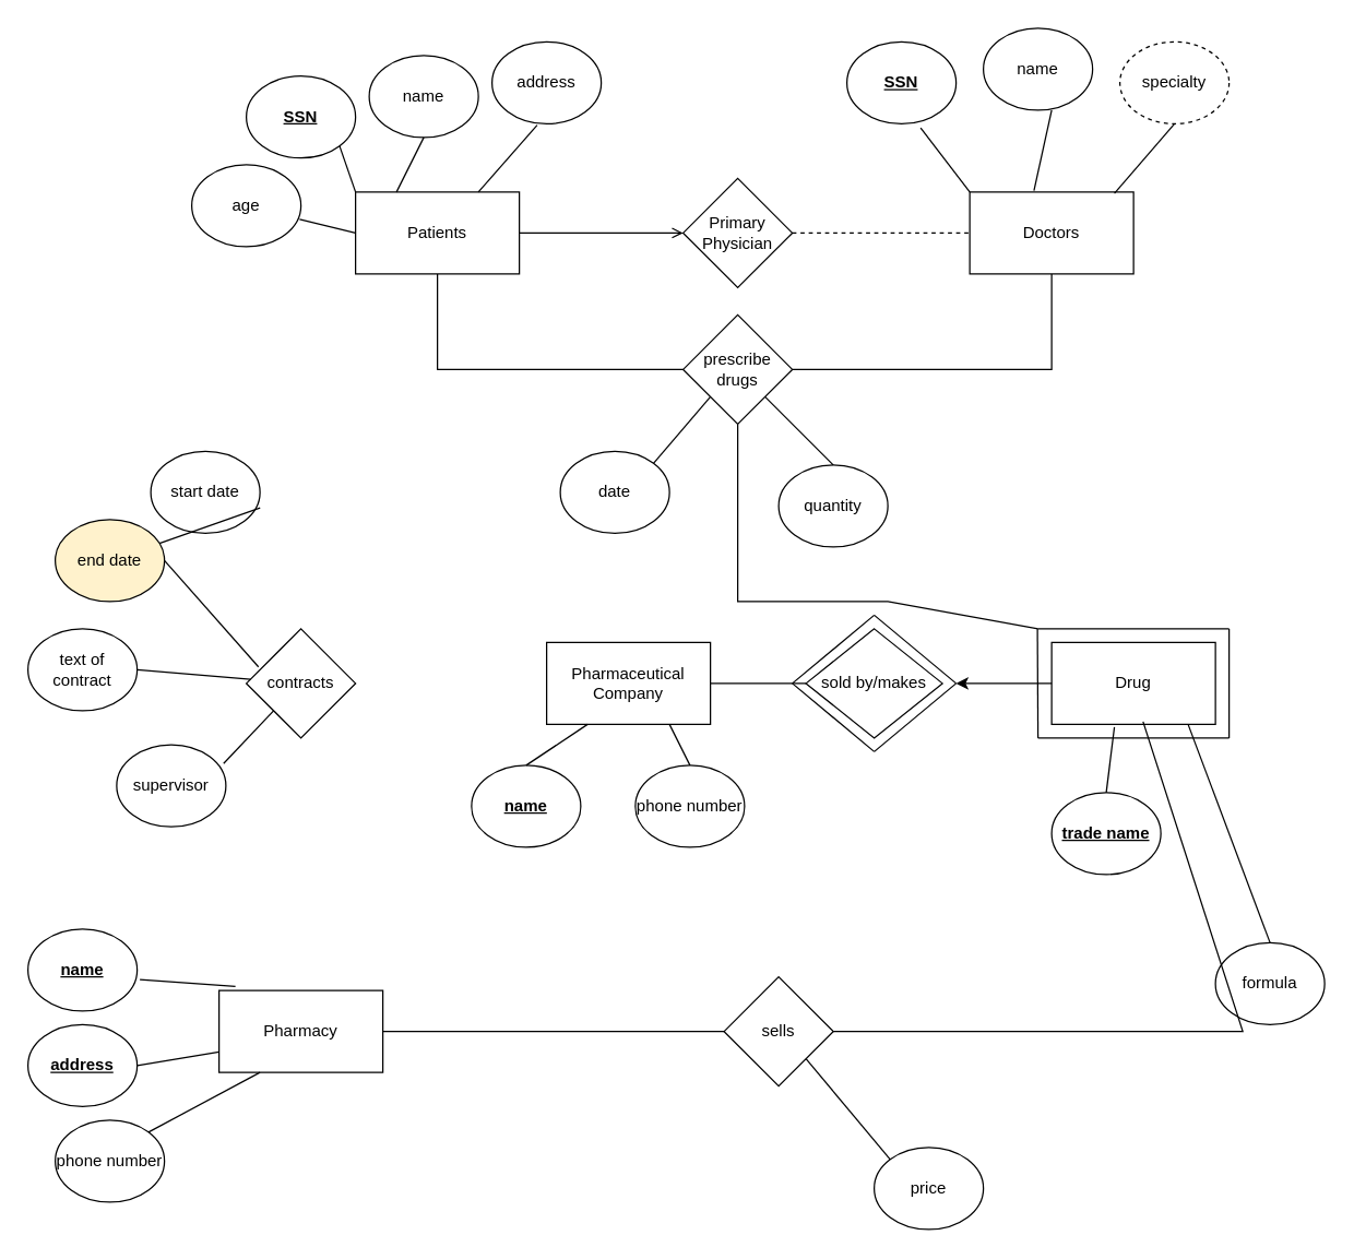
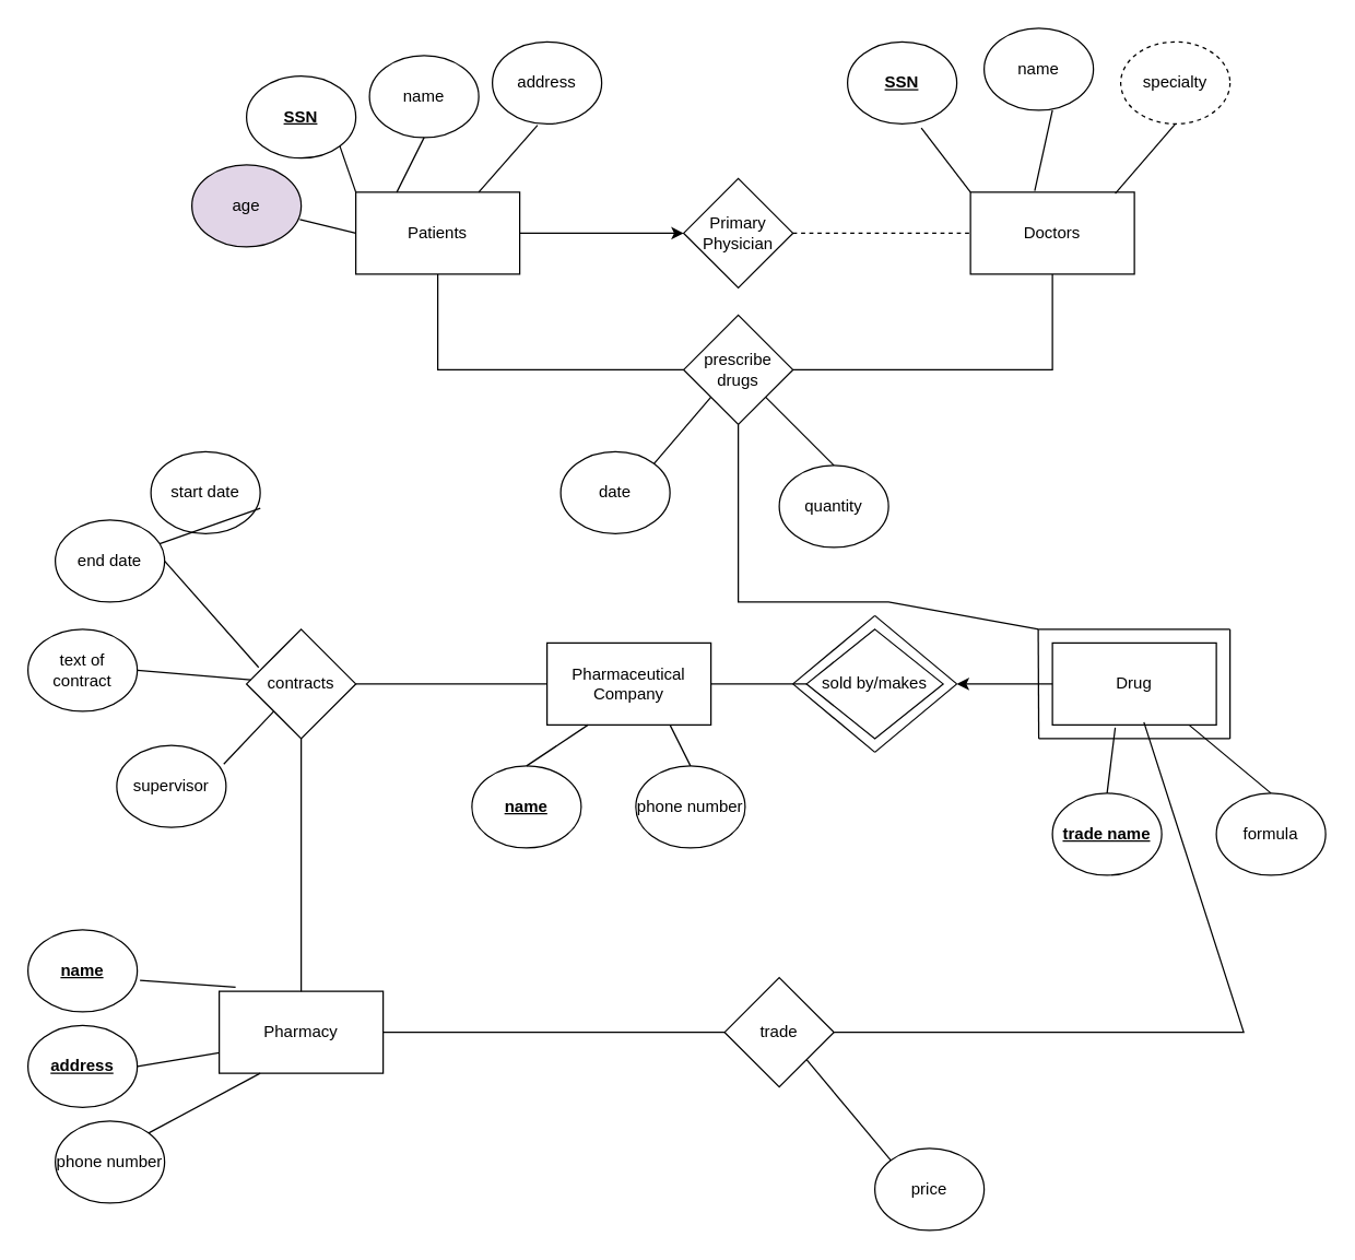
  <mxCell id="0" />
  <mxCell id="1" parent="0" />
  <mxCell id="2" value="Patients" style="rounded=0;whiteSpace=wrap;html=1;" parent="1" vertex="1"><mxGeometry x="260" y="140" width="120" height="60" as="geometry" /></mxCell>
  <mxCell id="3" value="&lt;b&gt;&lt;u&gt;SSN&lt;/u&gt;&lt;/b&gt;" style="ellipse;whiteSpace=wrap;html=1;" parent="1" vertex="1"><mxGeometry x="180" y="55" width="80" height="60" as="geometry" /></mxCell>
  <mxCell id="4" value="name" style="ellipse;whiteSpace=wrap;html=1;" parent="1" vertex="1"><mxGeometry x="270" y="40" width="80" height="60" as="geometry" /></mxCell>
  <mxCell id="5" value="address" style="ellipse;whiteSpace=wrap;html=1;" parent="1" vertex="1"><mxGeometry x="360" y="30" width="80" height="60" as="geometry" /></mxCell>
- <mxCell id="6" value="age" style="ellipse;whiteSpace=wrap;html=1;" parent="1" vertex="1"><mxGeometry x="140" y="120" width="80" height="60" as="geometry" /></mxCell>
+ <mxCell id="6" value="age" style="ellipse;whiteSpace=wrap;html=1;fillColor=#e1d5e7;" parent="1" vertex="1"><mxGeometry x="140" y="120" width="80" height="60" as="geometry" /></mxCell>
  <mxCell id="7" value="" style="endArrow=none;html=1;rounded=0;entryX=0.988;entryY=0.667;entryDx=0;entryDy=0;entryPerimeter=0;exitX=0;exitY=0.5;exitDx=0;exitDy=0;" parent="1" source="2" target="6" edge="1"><mxGeometry width="50" height="50" relative="1" as="geometry"><mxPoint x="160" y="240" as="sourcePoint" /><mxPoint x="210" y="190" as="targetPoint" /></mxGeometry></mxCell>
  <mxCell id="8" value="" style="endArrow=none;html=1;rounded=0;entryX=1;entryY=1;entryDx=0;entryDy=0;exitX=0;exitY=0;exitDx=0;exitDy=0;" parent="1" source="2" target="3" edge="1"><mxGeometry width="50" height="50" relative="1" as="geometry"><mxPoint x="250" y="160" as="sourcePoint" /><mxPoint x="300" y="110" as="targetPoint" /></mxGeometry></mxCell>
  <mxCell id="9" value="" style="endArrow=none;html=1;rounded=0;entryX=0.5;entryY=1;entryDx=0;entryDy=0;exitX=0.25;exitY=0;exitDx=0;exitDy=0;" parent="1" source="2" target="4" edge="1"><mxGeometry width="50" height="50" relative="1" as="geometry"><mxPoint x="260" y="150" as="sourcePoint" /><mxPoint x="310" y="100" as="targetPoint" /></mxGeometry></mxCell>
  <mxCell id="10" value="" style="endArrow=none;html=1;rounded=0;exitX=0.75;exitY=0;exitDx=0;exitDy=0;entryX=0.413;entryY=1.017;entryDx=0;entryDy=0;entryPerimeter=0;" parent="1" source="2" target="5" edge="1"><mxGeometry width="50" height="50" relative="1" as="geometry"><mxPoint x="350" y="140" as="sourcePoint" /><mxPoint x="400" y="90" as="targetPoint" /></mxGeometry></mxCell>
  <mxCell id="11" value="Doctors" style="rounded=0;whiteSpace=wrap;html=1;" parent="1" vertex="1"><mxGeometry x="710" y="140" width="120" height="60" as="geometry" /></mxCell>
  <mxCell id="12" value="&lt;b&gt;&lt;u&gt;SSN&lt;/u&gt;&lt;/b&gt;" style="ellipse;whiteSpace=wrap;html=1;" parent="1" vertex="1"><mxGeometry x="620" y="30" width="80" height="60" as="geometry" /></mxCell>
  <mxCell id="13" value="name" style="ellipse;whiteSpace=wrap;html=1;" parent="1" vertex="1"><mxGeometry x="720" y="20" width="80" height="60" as="geometry" /></mxCell>
  <mxCell id="14" value="specialty" style="ellipse;whiteSpace=wrap;html=1;dashed=1;" parent="1" vertex="1"><mxGeometry x="820" y="30" width="80" height="60" as="geometry" /></mxCell>
  <mxCell id="15" value="" style="endArrow=none;html=1;rounded=0;entryX=0.675;entryY=1.05;entryDx=0;entryDy=0;entryPerimeter=0;exitX=0;exitY=0;exitDx=0;exitDy=0;" parent="1" source="11" target="12" edge="1"><mxGeometry width="50" height="50" relative="1" as="geometry"><mxPoint x="590" y="160" as="sourcePoint" /><mxPoint x="640" y="110" as="targetPoint" /></mxGeometry></mxCell>
  <mxCell id="16" value="" style="endArrow=none;html=1;rounded=0;entryX=0.625;entryY=1;entryDx=0;entryDy=0;entryPerimeter=0;exitX=0.392;exitY=-0.017;exitDx=0;exitDy=0;exitPerimeter=0;" parent="1" source="11" target="13" edge="1"><mxGeometry width="50" height="50" relative="1" as="geometry"><mxPoint x="740" y="140" as="sourcePoint" /><mxPoint x="790" y="90" as="targetPoint" /></mxGeometry></mxCell>
  <mxCell id="17" value="" style="endArrow=none;html=1;rounded=0;entryX=0.5;entryY=1;entryDx=0;entryDy=0;exitX=0.883;exitY=0.017;exitDx=0;exitDy=0;exitPerimeter=0;" parent="1" source="11" target="14" edge="1"><mxGeometry width="50" height="50" relative="1" as="geometry"><mxPoint x="850" y="140" as="sourcePoint" /><mxPoint x="900" y="90" as="targetPoint" /></mxGeometry></mxCell>
  <mxCell id="18" value="Pharmaceutical Company" style="rounded=0;whiteSpace=wrap;html=1;" parent="1" vertex="1"><mxGeometry x="400" y="470" width="120" height="60" as="geometry" /></mxCell>
  <mxCell id="19" value="phone number" style="ellipse;whiteSpace=wrap;html=1;" parent="1" vertex="1"><mxGeometry x="465" y="560" width="80" height="60" as="geometry" /></mxCell>
  <mxCell id="20" value="&lt;b&gt;&lt;u&gt;name&lt;/u&gt;&lt;/b&gt;" style="ellipse;whiteSpace=wrap;html=1;" parent="1" vertex="1"><mxGeometry x="345" y="560" width="80" height="60" as="geometry" /></mxCell>
  <mxCell id="21" value="" style="endArrow=none;html=1;rounded=0;entryX=0.25;entryY=1;entryDx=0;entryDy=0;exitX=0.5;exitY=0;exitDx=0;exitDy=0;" parent="1" source="20" target="18" edge="1"><mxGeometry width="50" height="50" relative="1" as="geometry"><mxPoint x="265" y="630" as="sourcePoint" /><mxPoint x="315" y="580" as="targetPoint" /></mxGeometry></mxCell>
  <mxCell id="22" value="" style="endArrow=none;html=1;rounded=0;entryX=0.75;entryY=1;entryDx=0;entryDy=0;exitX=0.5;exitY=0;exitDx=0;exitDy=0;" parent="1" source="19" target="18" edge="1"><mxGeometry width="50" height="50" relative="1" as="geometry"><mxPoint x="555" y="670" as="sourcePoint" /><mxPoint x="605" y="620" as="targetPoint" /></mxGeometry></mxCell>
  <mxCell id="23" value="Drug" style="rounded=0;whiteSpace=wrap;html=1;" parent="1" vertex="1"><mxGeometry x="770" y="470" width="120" height="60" as="geometry" /></mxCell>
  <mxCell id="24" value="&lt;b&gt;&lt;u&gt;trade name&lt;/u&gt;&lt;/b&gt;" style="ellipse;whiteSpace=wrap;html=1;" parent="1" vertex="1"><mxGeometry x="770" y="580" width="80" height="60" as="geometry" /></mxCell>
- <mxCell id="25" value="formula" style="ellipse;whiteSpace=wrap;html=1;" parent="1" vertex="1"><mxGeometry x="890" y="690" width="80" height="60" as="geometry" /></mxCell>
+ <mxCell id="25" value="formula" style="ellipse;whiteSpace=wrap;html=1;" parent="1" vertex="1"><mxGeometry x="890" y="580" width="80" height="60" as="geometry" /></mxCell>
  <mxCell id="26" value="" style="endArrow=none;html=1;rounded=0;entryX=0.383;entryY=1.033;entryDx=0;entryDy=0;entryPerimeter=0;exitX=0.5;exitY=0;exitDx=0;exitDy=0;" parent="1" source="24" target="23" edge="1"><mxGeometry width="50" height="50" relative="1" as="geometry"><mxPoint x="750" y="600" as="sourcePoint" /><mxPoint x="800" y="550" as="targetPoint" /></mxGeometry></mxCell>
  <mxCell id="27" value="" style="endArrow=none;html=1;rounded=0;entryX=0.833;entryY=1;entryDx=0;entryDy=0;entryPerimeter=0;exitX=0.5;exitY=0;exitDx=0;exitDy=0;" parent="1" source="25" target="23" edge="1"><mxGeometry width="50" height="50" relative="1" as="geometry"><mxPoint x="920" y="580" as="sourcePoint" /><mxPoint x="900" y="560" as="targetPoint" /></mxGeometry></mxCell>
  <mxCell id="28" value="sold by/makes" style="rhombus;whiteSpace=wrap;html=1;" parent="1" vertex="1"><mxGeometry x="590" y="460" width="100" height="80" as="geometry" /></mxCell>
  <mxCell id="29" value="" style="endArrow=none;html=1;rounded=0;exitX=1;exitY=0.5;exitDx=0;exitDy=0;entryX=0;entryY=0.5;entryDx=0;entryDy=0;" parent="1" source="18" target="28" edge="1"><mxGeometry width="50" height="50" relative="1" as="geometry"><mxPoint x="550" y="515" as="sourcePoint" /><mxPoint x="600" y="465" as="targetPoint" /></mxGeometry></mxCell>
  <mxCell id="30" value="Pharmacy" style="rounded=0;whiteSpace=wrap;html=1;" parent="1" vertex="1"><mxGeometry x="160" y="725" width="120" height="60" as="geometry" /></mxCell>
  <mxCell id="31" value="&lt;b&gt;&lt;u&gt;name&lt;/u&gt;&lt;/b&gt;" style="ellipse;whiteSpace=wrap;html=1;" parent="1" vertex="1"><mxGeometry x="20" y="680" width="80" height="60" as="geometry" /></mxCell>
  <mxCell id="32" value="phone number" style="ellipse;whiteSpace=wrap;html=1;" parent="1" vertex="1"><mxGeometry x="40" y="820" width="80" height="60" as="geometry" /></mxCell>
  <mxCell id="33" value="&lt;b&gt;&lt;u&gt;address&lt;/u&gt;&lt;/b&gt;" style="ellipse;whiteSpace=wrap;html=1;" parent="1" vertex="1"><mxGeometry x="20" y="750" width="80" height="60" as="geometry" /></mxCell>
  <mxCell id="34" value="" style="endArrow=none;html=1;rounded=0;entryX=1.025;entryY=0.617;entryDx=0;entryDy=0;entryPerimeter=0;exitX=0.1;exitY=-0.05;exitDx=0;exitDy=0;exitPerimeter=0;" parent="1" source="30" target="31" edge="1"><mxGeometry width="50" height="50" relative="1" as="geometry"><mxPoint x="160" y="740" as="sourcePoint" /><mxPoint x="210" y="690" as="targetPoint" /></mxGeometry></mxCell>
  <mxCell id="35" value="" style="endArrow=none;html=1;rounded=0;entryX=0;entryY=0.75;entryDx=0;entryDy=0;exitX=1;exitY=0.5;exitDx=0;exitDy=0;" parent="1" source="33" target="30" edge="1"><mxGeometry width="50" height="50" relative="1" as="geometry"><mxPoint x="100" y="810" as="sourcePoint" /><mxPoint x="150" y="760" as="targetPoint" /></mxGeometry></mxCell>
  <mxCell id="36" value="" style="endArrow=none;html=1;rounded=0;entryX=0.25;entryY=1;entryDx=0;entryDy=0;exitX=1;exitY=0;exitDx=0;exitDy=0;" parent="1" source="32" target="30" edge="1"><mxGeometry width="50" height="50" relative="1" as="geometry"><mxPoint y="850" as="sourcePoint" x="120" /><mxPoint x="170" y="800" as="targetPoint" /></mxGeometry></mxCell>
  <mxCell id="37" value="Primary Physician" style="rhombus;whiteSpace=wrap;html=1;" parent="1" vertex="1"><mxGeometry x="500" y="130" width="80" height="80" as="geometry" /></mxCell>
  <mxCell id="38" value="" style="endArrow=classic;html=1;rounded=0;exitX=0;exitY=0.5;exitDx=0;exitDy=0;" parent="1" source="23" edge="1"><mxGeometry width="50" height="50" relative="1" as="geometry"><mxPoint x="700" y="565" as="sourcePoint" /><mxPoint x="700" y="500" as="targetPoint" /></mxGeometry></mxCell>
  <mxCell id="39" value="" style="endArrow=none;html=1;rounded=0;entryX=0;entryY=0.5;entryDx=0;entryDy=0;exitX=1;exitY=0.5;exitDx=0;exitDy=0;dashed=1;" parent="1" source="37" target="11" edge="1"><mxGeometry width="50" height="50" relative="1" as="geometry"><mxPoint x="620" y="210" as="sourcePoint" /><mxPoint x="670" y="160" as="targetPoint" /></mxGeometry></mxCell>
- <mxCell id="40" value="" style="endArrow=open;html=1;rounded=0;exitX=1;exitY=0.5;exitDx=0;exitDy=0;entryX=0;entryY=0.5;entryDx=0;entryDy=0;" parent="1" source="2" target="37" edge="1"><mxGeometry width="50" height="50" relative="1" as="geometry"><mxPoint x="400" y="200" as="sourcePoint" /><mxPoint x="450" y="150" as="targetPoint" /></mxGeometry></mxCell>
- <mxCell id="41" value="sells" style="rhombus;whiteSpace=wrap;html=1;" parent="1" vertex="1"><mxGeometry x="530" y="715" width="80" height="80" as="geometry" /></mxCell>
+ <mxCell id="40" value="" style="endArrow=classic;html=1;rounded=0;exitX=1;exitY=0.5;exitDx=0;exitDy=0;entryX=0;entryY=0.5;entryDx=0;entryDy=0;" parent="1" source="2" target="37" edge="1"><mxGeometry width="50" height="50" relative="1" as="geometry"><mxPoint x="400" y="200" as="sourcePoint" /><mxPoint x="450" y="150" as="targetPoint" /></mxGeometry></mxCell>
+ <mxCell id="41" value="trade" style="rhombus;whiteSpace=wrap;html=1;" parent="1" vertex="1"><mxGeometry x="530" y="715" width="80" height="80" as="geometry" /></mxCell>
  <mxCell id="42" value="price" style="ellipse;whiteSpace=wrap;html=1;" parent="1" vertex="1"><mxGeometry x="640" y="840" width="80" height="60" as="geometry" /></mxCell>
  <mxCell id="43" value="" style="endArrow=none;html=1;rounded=0;entryX=1;entryY=1;entryDx=0;entryDy=0;exitX=0;exitY=0;exitDx=0;exitDy=0;" parent="1" source="42" target="41" edge="1"><mxGeometry width="50" height="50" relative="1" as="geometry"><mxPoint x="645.04" y="845" as="sourcePoint" /><mxPoint x="610" y="795" as="targetPoint" /></mxGeometry></mxCell>
  <mxCell id="44" value="" style="endArrow=none;html=1;rounded=0;entryX=0;entryY=0.5;entryDx=0;entryDy=0;" parent="1" source="30" target="41" edge="1"><mxGeometry width="50" height="50" relative="1" as="geometry"><mxPoint x="425" y="795" as="sourcePoint" /><mxPoint x="495.711" y="745" as="targetPoint" /></mxGeometry></mxCell>
  <mxCell id="45" value="" style="endArrow=none;html=1;rounded=0;exitX=1;exitY=0.5;exitDx=0;exitDy=0;entryX=0.558;entryY=0.967;entryDx=0;entryDy=0;entryPerimeter=0;" parent="1" source="41" target="23" edge="1"><mxGeometry width="50" height="50" relative="1" as="geometry"><mxPoint x="650" y="755" as="sourcePoint" /><mxPoint x="700" y="705" as="targetPoint" /><Array as="points"><mxPoint x="910" y="755" /></Array></mxGeometry></mxCell>
  <mxCell id="46" value="prescribe&lt;br&gt;drugs" style="rhombus;whiteSpace=wrap;html=1;" parent="1" vertex="1"><mxGeometry x="500" y="230" width="80" height="80" as="geometry" /></mxCell>
  <mxCell id="47" value="" style="endArrow=none;html=1;rounded=0;exitX=0.5;exitY=1;exitDx=0;exitDy=0;entryX=0;entryY=0.5;entryDx=0;entryDy=0;" parent="1" source="2" target="46" edge="1"><mxGeometry width="50" height="50" relative="1" as="geometry"><mxPoint x="300" y="300" as="sourcePoint" /><mxPoint x="350" y="250" as="targetPoint" /><Array as="points"><mxPoint x="320" y="270" /></Array></mxGeometry></mxCell>
  <mxCell id="48" value="" style="endArrow=none;html=1;rounded=0;exitX=1;exitY=0.5;exitDx=0;exitDy=0;entryX=0.5;entryY=1;entryDx=0;entryDy=0;" parent="1" source="46" target="11" edge="1"><mxGeometry width="50" height="50" relative="1" as="geometry"><mxPoint x="620" y="270" as="sourcePoint" /><mxPoint x="670" y="220" as="targetPoint" /><Array as="points"><mxPoint x="770" y="270" /></Array></mxGeometry></mxCell>
  <mxCell id="49" value="date" style="ellipse;whiteSpace=wrap;html=1;" parent="1" vertex="1"><mxGeometry x="410" y="330" width="80" height="60" as="geometry" /></mxCell>
  <mxCell id="50" value="" style="endArrow=none;html=1;rounded=0;entryX=0;entryY=1;entryDx=0;entryDy=0;exitX=1;exitY=0;exitDx=0;exitDy=0;" parent="1" source="49" target="46" edge="1"><mxGeometry width="50" height="50" relative="1" as="geometry"><mxPoint x="460" y="340" as="sourcePoint" /><mxPoint x="510" y="290" as="targetPoint" /></mxGeometry></mxCell>
  <mxCell id="51" value="quantity" style="ellipse;whiteSpace=wrap;html=1;" parent="1" vertex="1"><mxGeometry x="570" y="340" width="80" height="60" as="geometry" /></mxCell>
  <mxCell id="52" value="" style="endArrow=none;html=1;rounded=0;entryX=1;entryY=1;entryDx=0;entryDy=0;exitX=0.5;exitY=0;exitDx=0;exitDy=0;" parent="1" source="51" target="46" edge="1"><mxGeometry width="50" height="50" relative="1" as="geometry"><mxPoint x="510" y="370" as="sourcePoint" /><mxPoint x="560" y="320" as="targetPoint" /></mxGeometry></mxCell>
  <mxCell id="53" value="" style="endArrow=none;html=1;rounded=0;entryX=0.5;entryY=1;entryDx=0;entryDy=0;" parent="1" target="46" edge="1"><mxGeometry width="50" height="50" relative="1" as="geometry"><mxPoint x="760" y="460" as="sourcePoint" /><mxPoint x="550" y="360" as="targetPoint" /><Array as="points"><mxPoint x="650" y="440" /><mxPoint x="540" y="440" /></Array></mxGeometry></mxCell>
  <mxCell id="54" value="contracts" style="rhombus;whiteSpace=wrap;html=1;" parent="1" vertex="1"><mxGeometry x="180" y="460" width="80" height="80" as="geometry" /></mxCell>
+ <mxCell id="55" value="" style="endArrow=none;html=1;rounded=0;exitX=1;exitY=0.5;exitDx=0;exitDy=0;entryX=0;entryY=0.5;entryDx=0;entryDy=0;" parent="1" source="54" target="18" edge="1"><mxGeometry width="50" height="50" relative="1" as="geometry"><mxPoint x="300" y="530" as="sourcePoint" /><mxPoint x="350" y="480" as="targetPoint" /></mxGeometry></mxCell>
+ <mxCell id="56" value="" style="endArrow=none;html=1;rounded=0;exitX=0.5;exitY=0;exitDx=0;exitDy=0;entryX=0.5;entryY=1;entryDx=0;entryDy=0;" parent="1" source="30" target="54" edge="1"><mxGeometry width="50" height="50" relative="1" as="geometry"><mxPoint x="190" y="690" as="sourcePoint" /><mxPoint x="240" y="640" as="targetPoint" /></mxGeometry></mxCell>
  <mxCell id="57" value="" style="endArrow=none;html=1;rounded=0;exitX=1;exitY=0.5;exitDx=0;exitDy=0;" parent="1" source="60" target="54" edge="1"><mxGeometry width="50" height="50" relative="1" as="geometry"><mxPoint y="580" as="sourcePoint" x="120" /><mxPoint x="170" y="530" as="targetPoint" /></mxGeometry></mxCell>
  <mxCell id="58" value="start date" style="ellipse;whiteSpace=wrap;html=1;" parent="1" vertex="1"><mxGeometry x="110" y="330" width="80" height="60" as="geometry" /></mxCell>
- <mxCell id="59" value="end date" style="ellipse;whiteSpace=wrap;html=1;fillColor=#fff2cc;" parent="1" vertex="1"><mxGeometry x="40" y="380" width="80" height="60" as="geometry" /></mxCell>
+ <mxCell id="59" value="end date" style="ellipse;whiteSpace=wrap;html=1;" parent="1" vertex="1"><mxGeometry x="40" y="380" width="80" height="60" as="geometry" /></mxCell>
  <mxCell id="60" value="text of contract" style="ellipse;whiteSpace=wrap;html=1;" parent="1" vertex="1"><mxGeometry x="20" y="460" width="80" height="60" as="geometry" /></mxCell>
  <mxCell id="61" value="" style="endArrow=none;html=1;rounded=0;exitX=1;exitY=0.5;exitDx=0;exitDy=0;entryX=0.111;entryY=0.349;entryDx=0;entryDy=0;entryPerimeter=0;" parent="1" source="59" target="54" edge="1"><mxGeometry width="50" height="50" relative="1" as="geometry"><mxPoint x="160" y="470" as="sourcePoint" /><mxPoint x="210" y="420" as="targetPoint" /></mxGeometry></mxCell>
  <mxCell id="62" value="" style="endArrow=none;html=1;rounded=0;exitX=1.001;exitY=0.69;exitDx=0;exitDy=0;exitPerimeter=0;" parent="1" source="58" target="59" edge="1"><mxGeometry width="50" height="50" relative="1" as="geometry"><mxPoint x="240" y="410" as="sourcePoint" /><mxPoint x="290" y="360" as="targetPoint" /></mxGeometry></mxCell>
  <mxCell id="63" value="supervisor" style="ellipse;whiteSpace=wrap;html=1;" parent="1" vertex="1"><mxGeometry x="85" y="545" width="80" height="60" as="geometry" /></mxCell>
  <mxCell id="64" value="" style="endArrow=none;html=1;rounded=0;entryX=0;entryY=1;entryDx=0;entryDy=0;exitX=0.979;exitY=0.229;exitDx=0;exitDy=0;exitPerimeter=0;" parent="1" source="63" target="54" edge="1"><mxGeometry width="50" height="50" relative="1" as="geometry"><mxPoint x="150" y="590" as="sourcePoint" /><mxPoint x="200" y="540" as="targetPoint" /></mxGeometry></mxCell>
  <mxCell id="65" value="" style="endArrow=none;html=1;rounded=0;" edge="1" parent="1"><mxGeometry width="50" height="50" relative="1" as="geometry"><mxPoint x="760" y="460" as="sourcePoint" /><mxPoint x="900" y="460" as="targetPoint" /></mxGeometry></mxCell>
  <mxCell id="66" value="" style="endArrow=none;html=1;rounded=0;" edge="1" parent="1"><mxGeometry width="50" height="50" relative="1" as="geometry"><mxPoint x="760" y="540" as="sourcePoint" /><mxPoint x="759.58" y="460" as="targetPoint" /></mxGeometry></mxCell>
  <mxCell id="67" value="" style="endArrow=none;html=1;rounded=0;" edge="1" parent="1"><mxGeometry width="50" height="50" relative="1" as="geometry"><mxPoint x="760" y="540" as="sourcePoint" /><mxPoint x="900" y="540" as="targetPoint" /></mxGeometry></mxCell>
  <mxCell id="68" value="" style="endArrow=none;html=1;rounded=0;" edge="1" parent="1"><mxGeometry width="50" height="50" relative="1" as="geometry"><mxPoint x="900" y="540" as="sourcePoint" /><mxPoint x="900" y="460" as="targetPoint" /></mxGeometry></mxCell>
  <mxCell id="69" value="" style="endArrow=none;html=1;rounded=0;" edge="1" parent="1"><mxGeometry width="50" height="50" relative="1" as="geometry"><mxPoint x="580" y="500" as="sourcePoint" /><mxPoint x="640" y="450" as="targetPoint" /></mxGeometry></mxCell>
  <mxCell id="70" value="" style="endArrow=none;html=1;rounded=0;" edge="1" parent="1"><mxGeometry width="50" height="50" relative="1" as="geometry"><mxPoint x="580" y="500" as="sourcePoint" /><mxPoint x="640" y="550" as="targetPoint" /></mxGeometry></mxCell>
  <mxCell id="71" value="" style="endArrow=none;html=1;rounded=0;" edge="1" parent="1"><mxGeometry width="50" height="50" relative="1" as="geometry"><mxPoint x="640" y="550" as="sourcePoint" /><mxPoint x="700" y="500" as="targetPoint" /></mxGeometry></mxCell>
  <mxCell id="72" value="" style="endArrow=none;html=1;rounded=0;" edge="1" parent="1"><mxGeometry width="50" height="50" relative="1" as="geometry"><mxPoint x="700" y="500" as="sourcePoint" /><mxPoint x="640" y="450" as="targetPoint" /></mxGeometry></mxCell>
